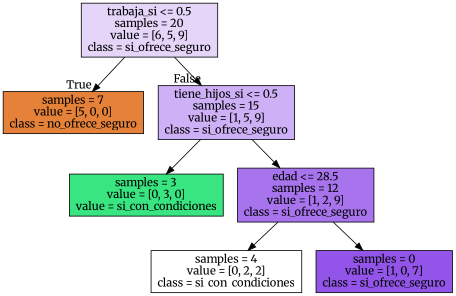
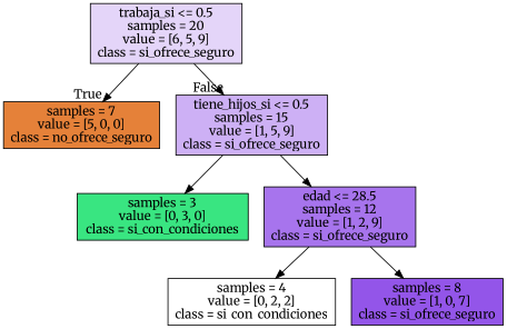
  digraph {
    fontname=Merriweather
    node [color=black fontname=Merriweather shape=box style=filled]
    edge [fontname=Merriweather]
    n1 [fillcolor="#e4d5f9" label="trabaja_si <= 0.5\nsamples = 20\nvalue = [6, 5, 9]\nclass = si_ofrece_seguro"]
    n2 [fillcolor="#e58139" label="samples = 7\nvalue = [5, 0, 0]\nclass = no_ofrece_seguro"]
    n3 [fillcolor="#cdb0f5" label="tiene_hijos_si <= 0.5\nsamples = 15\nvalue = [1, 5, 9]\nclass = si_ofrece_seguro"]
-   n4 [fillcolor="#39e581" label="samples = 3\nvalue = [0, 3, 0]\nvalue = si_con_condiciones"]
+   n4 [fillcolor="#39e581" label="samples = 3\nvalue = [0, 3, 0]\nclass = si_con_condiciones"]
    n5 [fillcolor="#a774ed" label="edad <= 28.5\nsamples = 12\nvalue = [1, 2, 9]\nclass = si_ofrece_seguro"]
    n6 [fillcolor="#ffffff" label="samples = 4\nvalue = [0, 2, 2]\nclass = si_con_condiciones"]
-   n7 [fillcolor="#9355e9" label="samples = 0\nvalue = [1, 0, 7]\nclass = si_ofrece_seguro"]
+   n7 [fillcolor="#9355e9" label="samples = 8\nvalue = [1, 0, 7]\nclass = si_ofrece_seguro"]
    n1 -> n2 [headlabel=True labelangle=45 labeldistance=2.5]
    n1 -> n3 [headlabel=False labelangle=-45 labeldistance=2.5]
    n3 -> n4
    n3 -> n5
    n5 -> n6
    n5 -> n7
  }
